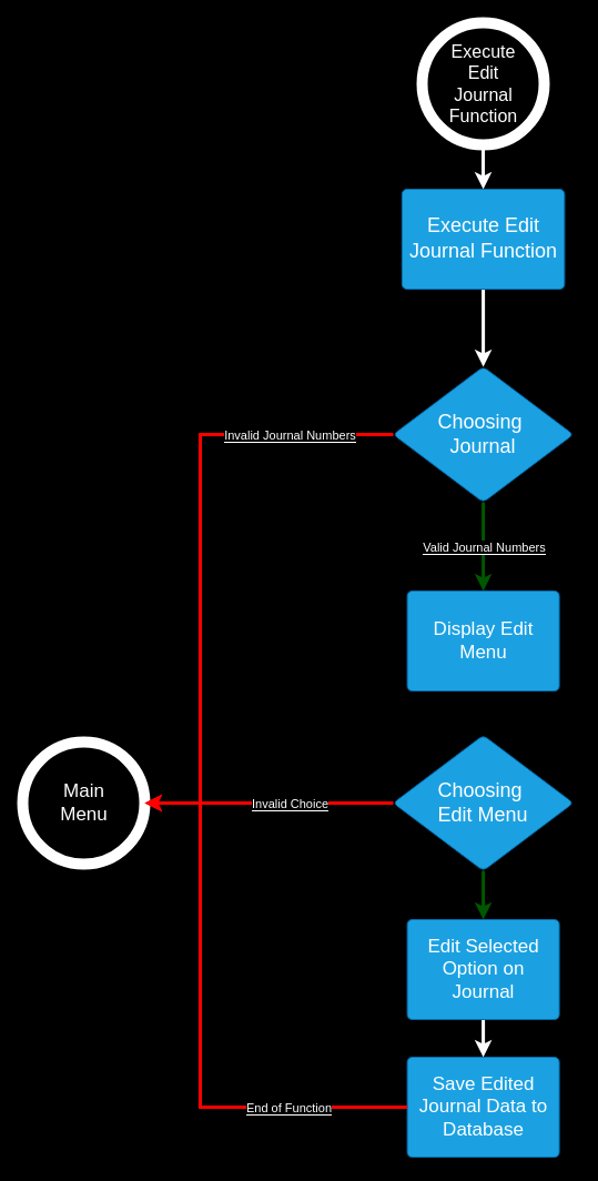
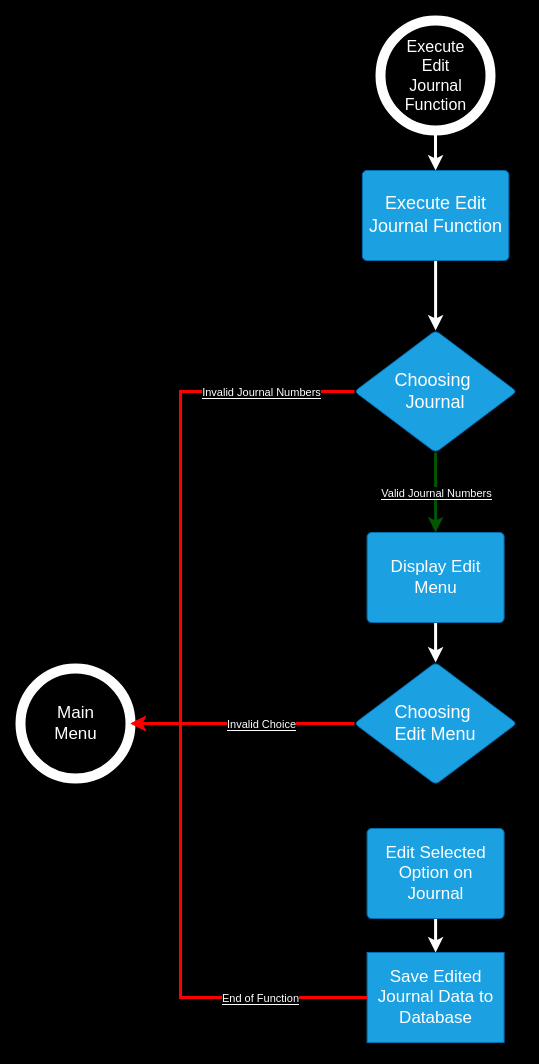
  <mxCell id="0" />
  <mxCell id="1" parent="0" />
  <mxCell id="2" style="edgeStyle=orthogonalEdgeStyle;rounded=0;orthogonalLoop=1;jettySize=auto;html=1;exitX=0.5;exitY=1;exitDx=0;exitDy=0;exitPerimeter=0;entryX=0.5;entryY=0;entryDx=0;entryDy=0;strokeColor=#FFFFFF;strokeWidth=3;" edge="1" parent="1" source="3" target="5"><mxGeometry relative="1" as="geometry" /></mxCell>
  <mxCell id="3" value="&lt;span style=&quot;color: rgb(255, 255, 255); font-size: 16px; text-wrap: wrap;&quot;&gt;Execute Edit Journal Function&lt;/span&gt;" style="verticalLabelPosition=middle;verticalAlign=middle;html=1;shape=mxgraph.flowchart.on-page_reference;fillColor=none;strokeColor=#FFFFFF;strokeWidth=10;labelPosition=center;align=center;fontSize=16;" vertex="1" parent="1"><mxGeometry x="380" y="20" width="110" height="110" as="geometry" /></mxCell>
  <mxCell id="4" style="edgeStyle=orthogonalEdgeStyle;rounded=0;orthogonalLoop=1;jettySize=auto;html=1;exitX=0.5;exitY=1;exitDx=0;exitDy=0;entryX=0.5;entryY=0;entryDx=0;entryDy=0;strokeColor=#FFFFFF;strokeWidth=3;" edge="1" parent="1" source="5" target="8"><mxGeometry relative="1" as="geometry" /></mxCell>
  <mxCell id="5" value="&lt;div style=&quot;display: flex; justify-content: center; text-align: center; align-items: baseline; line-height: 1.25; margin-top: -2px;&quot;&gt;&lt;font style=&quot;&quot;&gt;&lt;font style=&quot;font-size: 18px;&quot;&gt;Execute Edit Journal Function&lt;/font&gt;&lt;/font&gt;&lt;/div&gt;" style="html=1;overflow=block;blockSpacing=1;whiteSpace=wrap;fontSize=13;spacing=3.8;strokeColor=#006EAF;rounded=1;absoluteArcSize=1;arcSize=9;fillColor=#1ba1e2;strokeWidth=NaN;lucidId=W1avhproO7Pp;fontColor=#ffffff;" vertex="1" parent="1"><mxGeometry x="361.85" y="170" width="146.5" height="90" as="geometry" /></mxCell>
  <mxCell id="6" style="edgeStyle=orthogonalEdgeStyle;rounded=0;orthogonalLoop=1;jettySize=auto;html=1;exitX=0.5;exitY=1;exitDx=0;exitDy=0;entryX=0.5;entryY=0;entryDx=0;entryDy=0;fillColor=#008a00;strokeColor=#005700;strokeWidth=3;" edge="1" parent="1" source="8" target="10"><mxGeometry relative="1" as="geometry" /></mxCell>
  <mxCell id="7" value="&lt;span style=&quot;color: rgb(255, 255, 255); background-color: rgb(0, 0, 0);&quot;&gt;Valid Journal Numbers&lt;/span&gt;" style="edgeLabel;html=1;align=center;verticalAlign=middle;resizable=0;points=[];" vertex="1" connectable="0" parent="6"><mxGeometry x="-0.471" y="1" relative="1" as="geometry"><mxPoint x="-1" y="19" as="offset" /></mxGeometry></mxCell>
  <mxCell id="8" value="&lt;font style=&quot;font-size: 18px;&quot;&gt;Choosing&amp;nbsp;&lt;/font&gt;&lt;div&gt;&lt;font style=&quot;font-size: 18px;&quot;&gt;Journal&lt;/font&gt;&lt;/div&gt;" style="html=1;overflow=block;blockSpacing=1;whiteSpace=wrap;rhombus;fontSize=16.7;fontColor=#ffffff;spacing=3.8;strokeColor=#006EAF;rounded=1;absoluteArcSize=1;arcSize=9;fillColor=#1ba1e2;strokeWidth=NaN;lucidId=x_avSaIK2IV_;dashed=1;" vertex="1" parent="1"><mxGeometry x="354" y="330" width="162.2" height="122" as="geometry" /></mxCell>
+ <mxCell id="9" style="edgeStyle=orthogonalEdgeStyle;rounded=0;orthogonalLoop=1;jettySize=auto;html=1;exitX=0.5;exitY=1;exitDx=0;exitDy=0;entryX=0.5;entryY=0;entryDx=0;entryDy=0;strokeColor=#FFFFFF;strokeWidth=3;" edge="1" parent="1" source="10" target="12"><mxGeometry relative="1" as="geometry" /></mxCell>
  <mxCell id="10" value="Display Edit Menu" style="html=1;overflow=block;blockSpacing=1;whiteSpace=wrap;fontSize=17;spacing=3.8;strokeColor=#006EAF;rounded=1;absoluteArcSize=1;arcSize=9;fillColor=#1ba1e2;strokeWidth=NaN;lucidId=xdbvFR-ZrNtJ;fontColor=#ffffff;" vertex="1" parent="1"><mxGeometry x="366.6" y="532" width="137" height="90" as="geometry" /></mxCell>
- <mxCell id="11" style="edgeStyle=orthogonalEdgeStyle;rounded=0;orthogonalLoop=1;jettySize=auto;html=1;exitX=0.5;exitY=1;exitDx=0;exitDy=0;entryX=0.5;entryY=0;entryDx=0;entryDy=0;fillColor=#008a00;strokeColor=#005700;strokeWidth=3;" edge="1" parent="1" source="12" target="14"><mxGeometry relative="1" as="geometry" /></mxCell>
  <mxCell id="12" value="&lt;font style=&quot;font-size: 18px;&quot;&gt;Choosing&amp;nbsp;&lt;/font&gt;&lt;div&gt;&lt;font style=&quot;font-size: 18px;&quot;&gt;Edit Menu&lt;/font&gt;&lt;/div&gt;" style="html=1;overflow=block;blockSpacing=1;whiteSpace=wrap;rhombus;fontSize=16.7;fontColor=#ffffff;spacing=3.8;strokeColor=#006EAF;rounded=1;absoluteArcSize=1;arcSize=9;fillColor=#1ba1e2;strokeWidth=NaN;lucidId=x_avSaIK2IV_;" vertex="1" parent="1"><mxGeometry x="354" y="662" width="162.2" height="122" as="geometry" /></mxCell>
  <mxCell id="13" style="edgeStyle=orthogonalEdgeStyle;rounded=0;orthogonalLoop=1;jettySize=auto;html=1;exitX=0.5;exitY=1;exitDx=0;exitDy=0;entryX=0.5;entryY=0;entryDx=0;entryDy=0;strokeColor=#FFFFFF;strokeWidth=3;" edge="1" parent="1" source="14" target="15"><mxGeometry relative="1" as="geometry" /></mxCell>
  <mxCell id="14" value="Edit Selected Option on Journal" style="html=1;overflow=block;blockSpacing=1;whiteSpace=wrap;fontSize=17;spacing=3.8;strokeColor=#006EAF;rounded=1;absoluteArcSize=1;arcSize=9;fillColor=#1ba1e2;strokeWidth=NaN;lucidId=xdbvFR-ZrNtJ;fontColor=#ffffff;" vertex="1" parent="1"><mxGeometry x="366.6" y="828" width="137" height="90" as="geometry" /></mxCell>
- <mxCell id="15" value="Save Edited Journal Data to Database" style="html=1;overflow=block;blockSpacing=1;whiteSpace=wrap;fontSize=17;spacing=3.8;strokeColor=#006EAF;rounded=1;absoluteArcSize=1;arcSize=9;fillColor=#1ba1e2;strokeWidth=NaN;lucidId=xdbvFR-ZrNtJ;fontColor=#ffffff;" vertex="1" parent="1"><mxGeometry x="366.6" y="952" width="137" height="90" as="geometry" /></mxCell>
+ <mxCell id="15" value="Save Edited Journal Data to Database" style="html=1;overflow=block;blockSpacing=1;whiteSpace=wrap;fontSize=17;spacing=3.8;strokeColor=#006EAF;absoluteArcSize=1;arcSize=9;fillColor=#1ba1e2;strokeWidth=NaN;lucidId=xdbvFR-ZrNtJ;fontColor=#ffffff;rounded=0;" vertex="1" parent="1"><mxGeometry x="366.6" y="952" width="137" height="90" as="geometry" /></mxCell>
  <mxCell id="16" value="&lt;span style=&quot;color: rgb(255, 255, 255); font-size: 17px; text-wrap: wrap;&quot;&gt;Main Menu&lt;/span&gt;" style="verticalLabelPosition=middle;verticalAlign=middle;html=1;shape=mxgraph.flowchart.on-page_reference;fillColor=none;strokeColor=#FFFFFF;strokeWidth=10;labelPosition=center;align=center;" vertex="1" parent="1"><mxGeometry x="20" y="668" width="110" height="110" as="geometry" /></mxCell>
  <mxCell id="17" style="edgeStyle=orthogonalEdgeStyle;rounded=0;orthogonalLoop=1;jettySize=auto;html=1;exitX=0;exitY=0.5;exitDx=0;exitDy=0;entryX=1;entryY=0.5;entryDx=0;entryDy=0;entryPerimeter=0;strokeColor=#FF0000;strokeWidth=3;" edge="1" parent="1" source="8" target="16"><mxGeometry relative="1" as="geometry"><Array as="points"><mxPoint x="180" y="391" /><mxPoint x="180" y="723" /></Array></mxGeometry></mxCell>
  <mxCell id="18" value="&lt;span style=&quot;color: rgb(255, 255, 255); background-color: rgb(0, 0, 0);&quot;&gt;Invalid Journal Numbers&lt;/span&gt;" style="edgeLabel;html=1;align=center;verticalAlign=middle;resizable=0;points=[];" vertex="1" connectable="0" parent="17"><mxGeometry x="-0.556" y="-5" relative="1" as="geometry"><mxPoint x="29" y="5" as="offset" /></mxGeometry></mxCell>
  <mxCell id="19" style="edgeStyle=orthogonalEdgeStyle;rounded=0;orthogonalLoop=1;jettySize=auto;html=1;exitX=0;exitY=0.5;exitDx=0;exitDy=0;entryX=1;entryY=0.5;entryDx=0;entryDy=0;entryPerimeter=0;strokeColor=#FF0000;strokeWidth=3;" edge="1" parent="1" source="12" target="16"><mxGeometry relative="1" as="geometry"><Array as="points"><mxPoint x="130" y="723" /></Array></mxGeometry></mxCell>
  <mxCell id="20" value="&lt;span style=&quot;color: rgb(255, 255, 255); background-color: rgb(0, 0, 0);&quot;&gt;Invalid Choice&lt;/span&gt;" style="edgeLabel;html=1;align=center;verticalAlign=middle;resizable=0;points=[];" vertex="1" connectable="0" parent="19"><mxGeometry x="-0.461" y="-6" relative="1" as="geometry"><mxPoint x="-34" y="6" as="offset" /></mxGeometry></mxCell>
  <mxCell id="21" style="edgeStyle=orthogonalEdgeStyle;rounded=0;orthogonalLoop=1;jettySize=auto;html=1;exitX=0;exitY=0.5;exitDx=0;exitDy=0;entryX=1;entryY=0.5;entryDx=0;entryDy=0;entryPerimeter=0;strokeColor=#FF0000;strokeWidth=3;" edge="1" parent="1" source="15" target="16"><mxGeometry relative="1" as="geometry"><Array as="points"><mxPoint x="180" y="997" /><mxPoint x="180" y="723" /></Array></mxGeometry></mxCell>
  <mxCell id="22" value="&lt;span style=&quot;color: rgb(255, 255, 255); background-color: rgb(0, 0, 0);&quot;&gt;End of Function&lt;/span&gt;" style="edgeLabel;html=1;align=center;verticalAlign=middle;resizable=0;points=[];" vertex="1" connectable="0" parent="21"><mxGeometry x="-0.657" relative="1" as="geometry"><mxPoint x="-19" as="offset" /></mxGeometry></mxCell>
